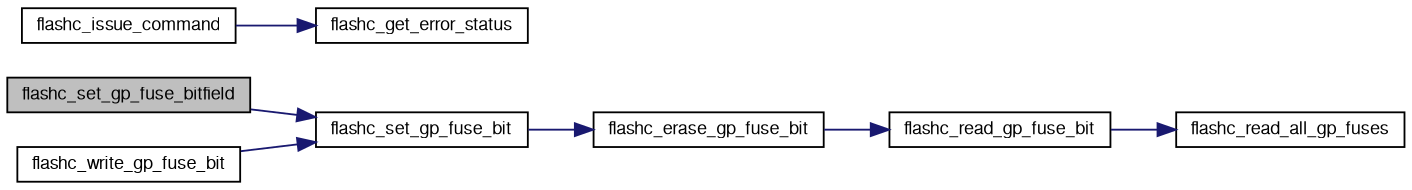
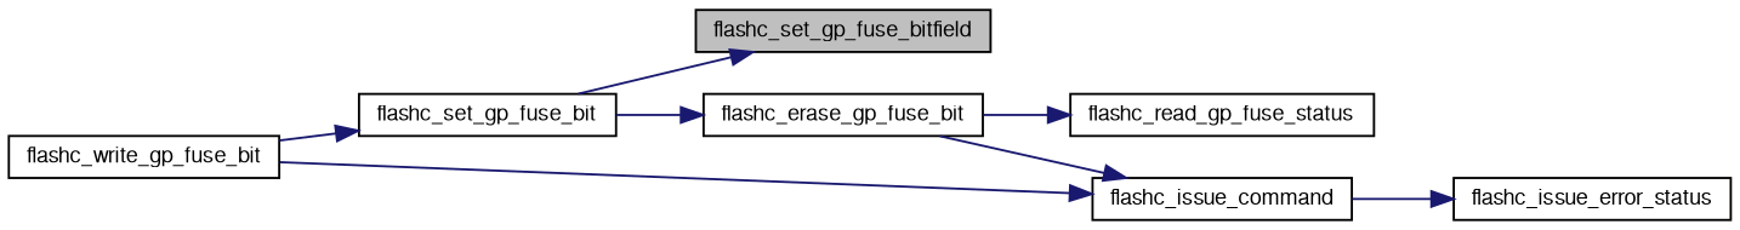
  digraph {
    rankdir=LR
    node [color=black fillcolor=white fontname=FreeSans fontsize=10 shape=record style=filled]
    edge [color=midnightblue fontname=FreeSans fontsize=10 labelfontname=FreeSans labelfontsize=10 style=solid]
    n1 [fillcolor=grey75 fontcolor=black height=0.2 label=flashc_set_gp_fuse_bitfield width=0.4]
    n2 [height=0.2 label=flashc_set_gp_fuse_bit width=0.4]
    n3 [height=0.2 label=flashc_erase_gp_fuse_bit width=0.4]
    n4 [height=0.2 label=flashc_issue_command width=0.4]
-   n5 [height=0.2 label=flashc_read_gp_fuse_bit width=0.4]
+   n5 [height=0.2 label=flashc_read_gp_fuse_status width=0.4]
    n6 [height=0.2 label=flashc_write_gp_fuse_bit width=0.4]
-   n7 [height=0.2 label=flashc_get_error_status width=0.4]
-   n8 [height=0.2 label=flashc_read_all_gp_fuses width=0.4]
-   n1 -> n2
+   n7 [height=0.2 label=flashc_issue_error_status width=0.4]
+   n2 -> n1
    n2 -> n3
+   n3 -> n4
    n3 -> n5
    n4 -> n7
-   n5 -> n8
    n6 -> n2
+   n6 -> n4
  }
